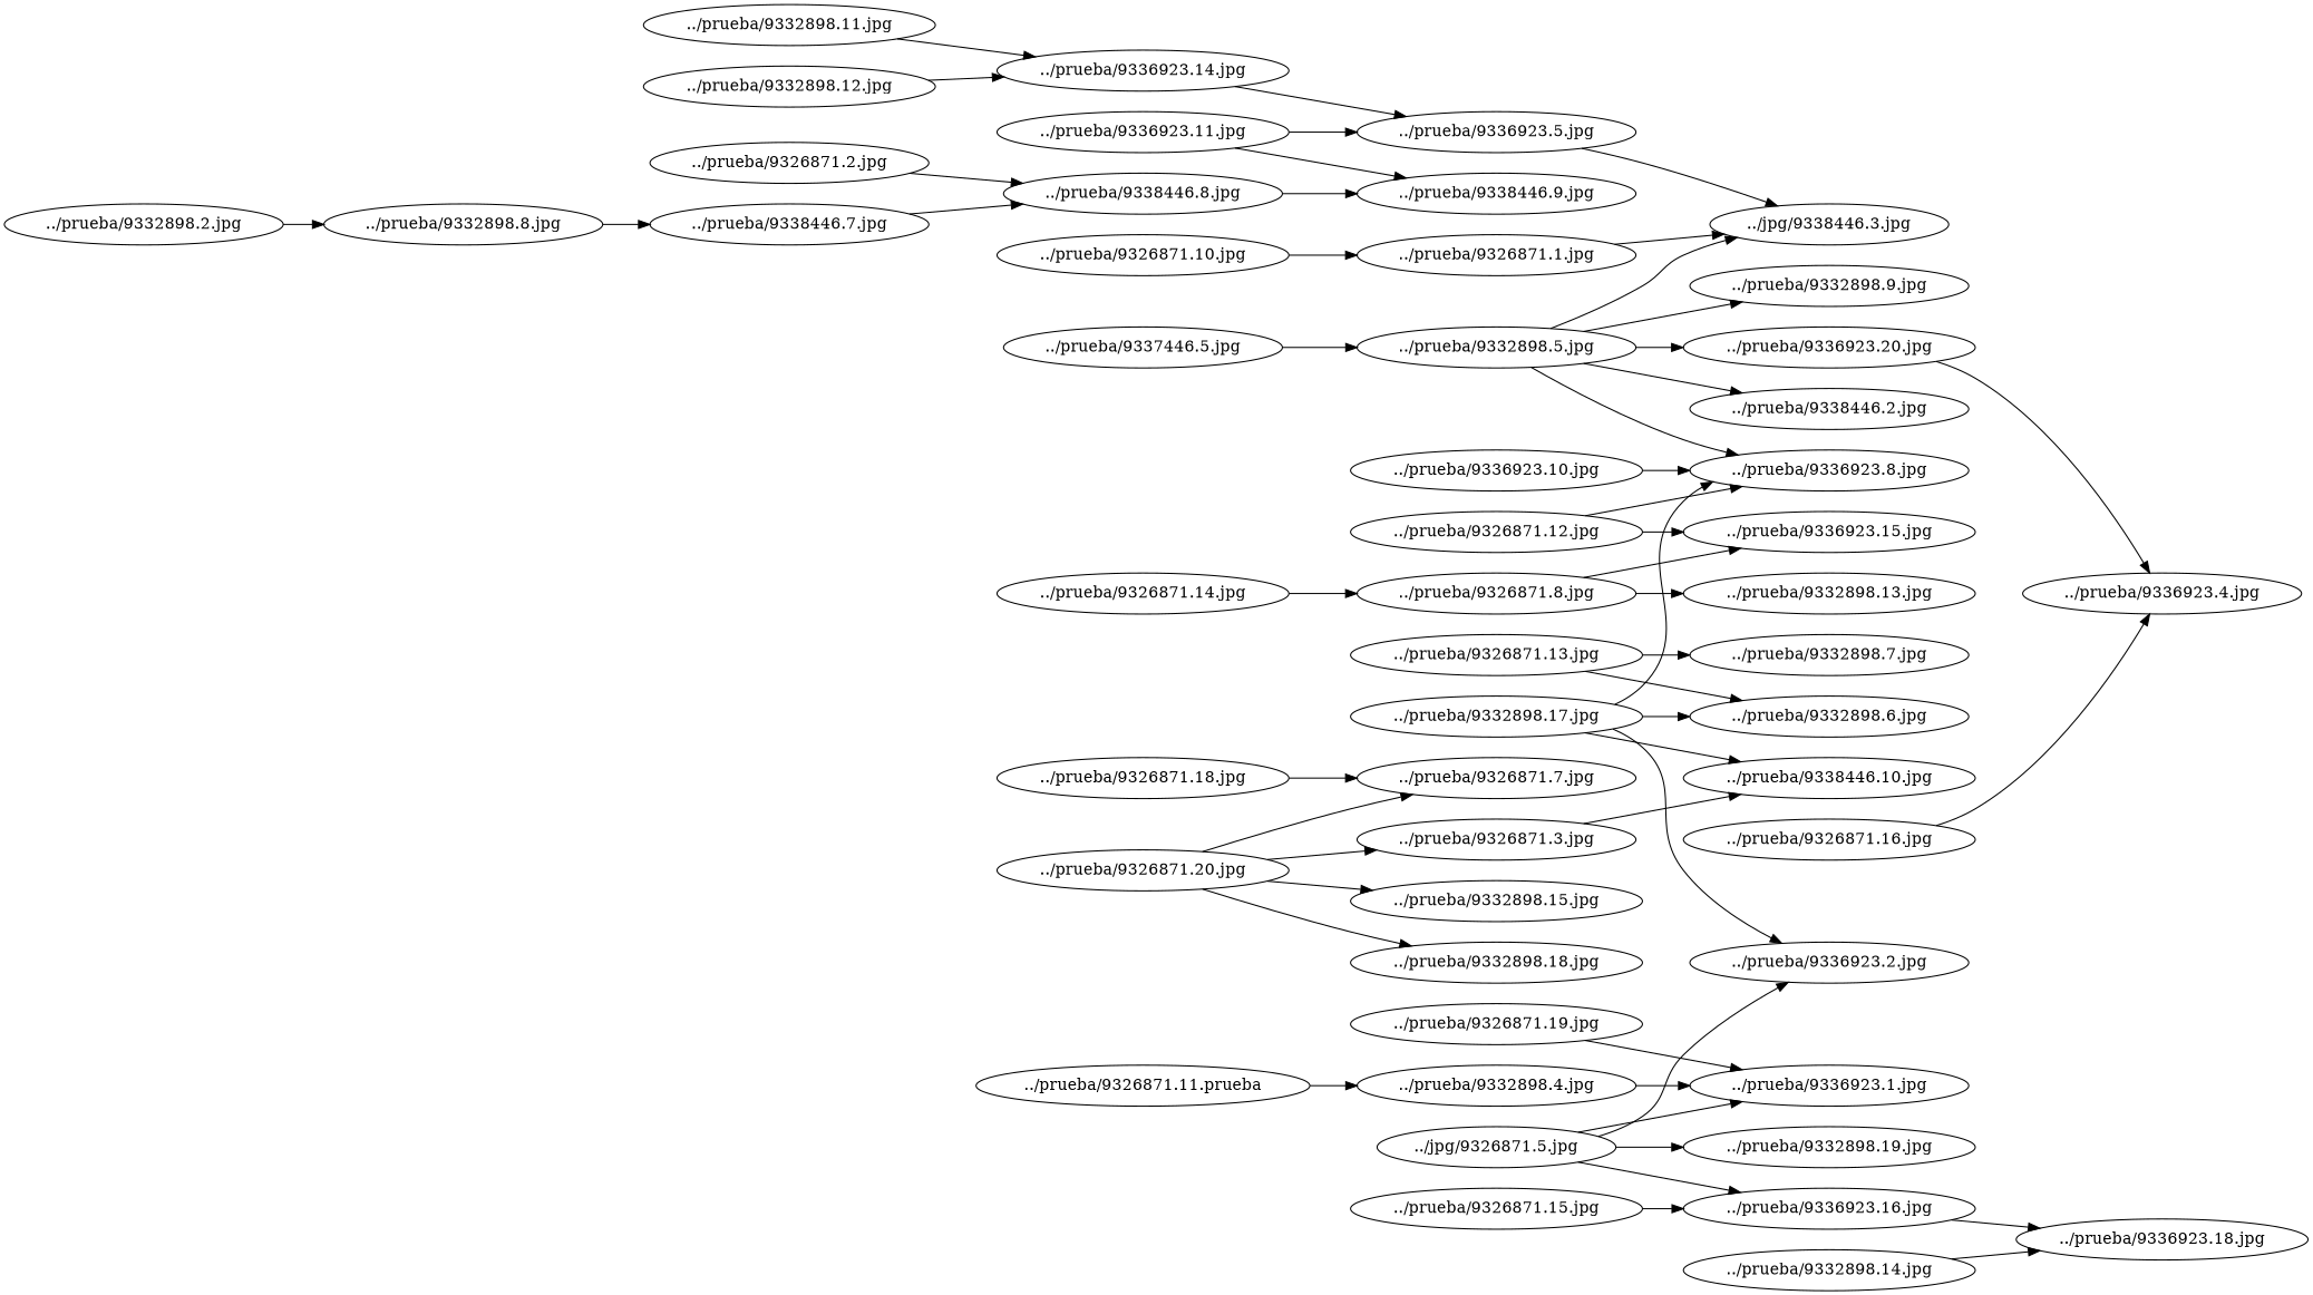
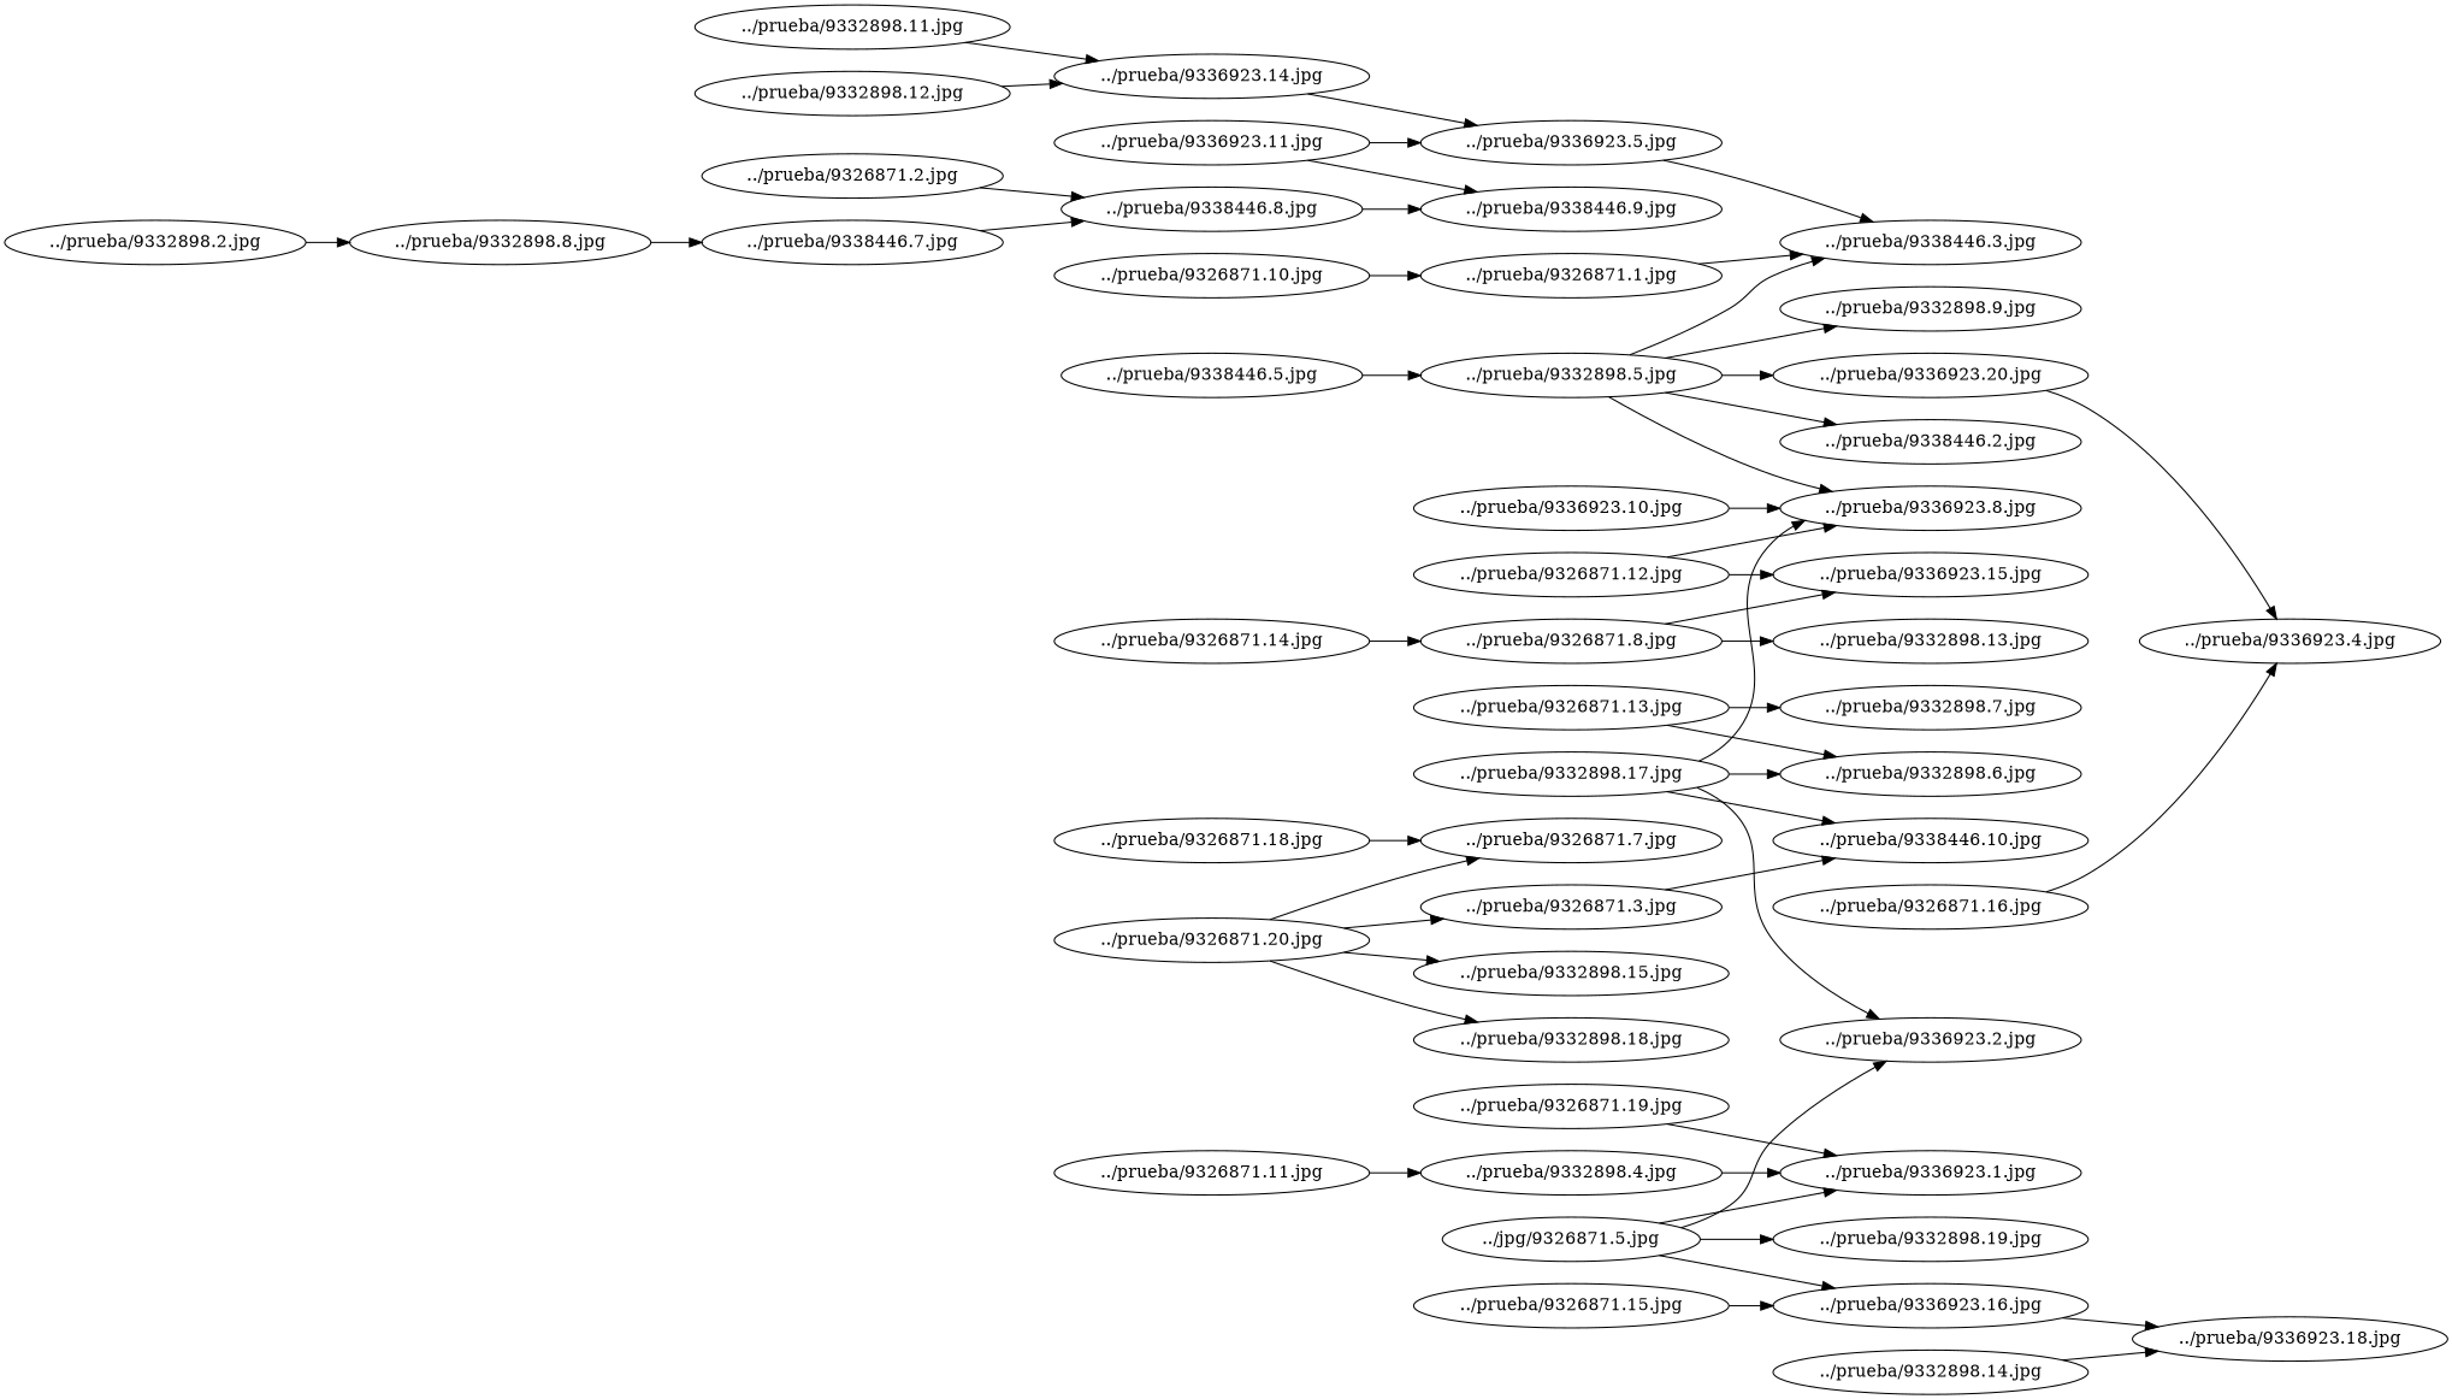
  digraph {
    rankdir=LR
    "../prueba/9326871.10.jpg"
    "../prueba/9326871.1.jpg"
-   "../prueba/9338446.3.jpg" [label="../jpg/9338446.3.jpg"]
-   "../prueba/9326871.11.jpg" [label="../prueba/9326871.11.prueba"]
+   "../prueba/9338446.3.jpg"
+   "../prueba/9326871.11.jpg"
    "../prueba/9332898.4.jpg"
    "../prueba/9336923.1.jpg"
    "../prueba/9326871.12.jpg"
    "../prueba/9336923.15.jpg"
    "../prueba/9336923.8.jpg"
    "../prueba/9326871.13.jpg"
    "../prueba/9332898.6.jpg"
    "../prueba/9332898.7.jpg"
    "../prueba/9326871.14.jpg"
    "../prueba/9326871.8.jpg"
    "../prueba/9332898.13.jpg"
    "../prueba/9326871.15.jpg"
    "../prueba/9336923.16.jpg"
    "../prueba/9336923.18.jpg"
    "../prueba/9326871.16.jpg"
    "../prueba/9336923.4.jpg"
    "../prueba/9326871.18.jpg"
    "../prueba/9326871.7.jpg"
    "../prueba/9326871.19.jpg"
    "../prueba/9326871.20.jpg"
    "../prueba/9332898.15.jpg"
    "../prueba/9332898.18.jpg"
    "../prueba/9326871.3.jpg"
    "../prueba/9332898.17.jpg"
    "../prueba/9338446.10.jpg"
    "../prueba/9336923.2.jpg"
    "../prueba/9326871.2.jpg"
    "../prueba/9338446.8.jpg"
    "../prueba/9338446.9.jpg"
    n34 [label="../jpg/9326871.5.jpg"]
    "../prueba/9332898.19.jpg"
    "../prueba/9332898.11.jpg"
    "../prueba/9336923.14.jpg"
    "../prueba/9336923.5.jpg"
    "../prueba/9332898.12.jpg"
    "../prueba/9332898.14.jpg"
    "../prueba/9332898.2.jpg"
    "../prueba/9332898.8.jpg"
    "../prueba/9338446.7.jpg"
    "../prueba/9332898.5.jpg"
    "../prueba/9332898.9.jpg"
    "../prueba/9336923.20.jpg"
    "../prueba/9338446.2.jpg"
-   "../prueba/9338446.5.jpg" [label="../prueba/9337446.5.jpg"]
+   "../prueba/9338446.5.jpg"
    "../prueba/9336923.10.jpg"
    "../prueba/9336923.11.jpg"
    "../prueba/9326871.10.jpg" -> "../prueba/9326871.1.jpg"
    "../prueba/9326871.1.jpg" -> "../prueba/9338446.3.jpg"
    "../prueba/9326871.11.jpg" -> "../prueba/9332898.4.jpg"
    "../prueba/9332898.4.jpg" -> "../prueba/9336923.1.jpg"
    "../prueba/9326871.12.jpg" -> "../prueba/9336923.15.jpg"
    "../prueba/9326871.12.jpg" -> "../prueba/9336923.8.jpg"
    "../prueba/9326871.13.jpg" -> "../prueba/9332898.6.jpg"
    "../prueba/9326871.13.jpg" -> "../prueba/9332898.7.jpg"
    "../prueba/9326871.14.jpg" -> "../prueba/9326871.8.jpg"
    "../prueba/9326871.8.jpg" -> "../prueba/9336923.15.jpg"
    "../prueba/9326871.8.jpg" -> "../prueba/9332898.13.jpg"
    "../prueba/9326871.15.jpg" -> "../prueba/9336923.16.jpg"
    "../prueba/9336923.16.jpg" -> "../prueba/9336923.18.jpg"
    "../prueba/9326871.16.jpg" -> "../prueba/9336923.4.jpg"
    "../prueba/9326871.18.jpg" -> "../prueba/9326871.7.jpg"
    "../prueba/9326871.19.jpg" -> "../prueba/9336923.1.jpg"
    "../prueba/9326871.20.jpg" -> "../prueba/9326871.7.jpg"
    "../prueba/9326871.20.jpg" -> "../prueba/9332898.15.jpg"
    "../prueba/9326871.20.jpg" -> "../prueba/9332898.18.jpg"
    "../prueba/9326871.20.jpg" -> "../prueba/9326871.3.jpg"
    "../prueba/9326871.3.jpg" -> "../prueba/9338446.10.jpg"
    "../prueba/9332898.17.jpg" -> "../prueba/9336923.8.jpg"
    "../prueba/9332898.17.jpg" -> "../prueba/9332898.6.jpg"
    "../prueba/9332898.17.jpg" -> "../prueba/9338446.10.jpg"
    "../prueba/9332898.17.jpg" -> "../prueba/9336923.2.jpg"
    "../prueba/9326871.2.jpg" -> "../prueba/9338446.8.jpg"
    "../prueba/9338446.8.jpg" -> "../prueba/9338446.9.jpg"
    n34 -> "../prueba/9336923.1.jpg"
    n34 -> "../prueba/9336923.16.jpg"
    n34 -> "../prueba/9336923.2.jpg"
    n34 -> "../prueba/9332898.19.jpg"
    "../prueba/9332898.11.jpg" -> "../prueba/9336923.14.jpg"
    "../prueba/9336923.14.jpg" -> "../prueba/9336923.5.jpg"
    "../prueba/9336923.5.jpg" -> "../prueba/9338446.3.jpg"
    "../prueba/9332898.12.jpg" -> "../prueba/9336923.14.jpg"
    "../prueba/9332898.14.jpg" -> "../prueba/9336923.18.jpg"
    "../prueba/9332898.2.jpg" -> "../prueba/9332898.8.jpg"
    "../prueba/9332898.8.jpg" -> "../prueba/9338446.7.jpg"
    "../prueba/9338446.7.jpg" -> "../prueba/9338446.8.jpg"
    "../prueba/9332898.5.jpg" -> "../prueba/9338446.3.jpg"
    "../prueba/9332898.5.jpg" -> "../prueba/9336923.8.jpg"
    "../prueba/9332898.5.jpg" -> "../prueba/9332898.9.jpg"
    "../prueba/9332898.5.jpg" -> "../prueba/9336923.20.jpg"
    "../prueba/9332898.5.jpg" -> "../prueba/9338446.2.jpg"
    "../prueba/9336923.20.jpg" -> "../prueba/9336923.4.jpg"
    "../prueba/9338446.5.jpg" -> "../prueba/9332898.5.jpg"
    "../prueba/9336923.10.jpg" -> "../prueba/9336923.8.jpg"
    "../prueba/9336923.11.jpg" -> "../prueba/9338446.9.jpg"
    "../prueba/9336923.11.jpg" -> "../prueba/9336923.5.jpg"
  }
